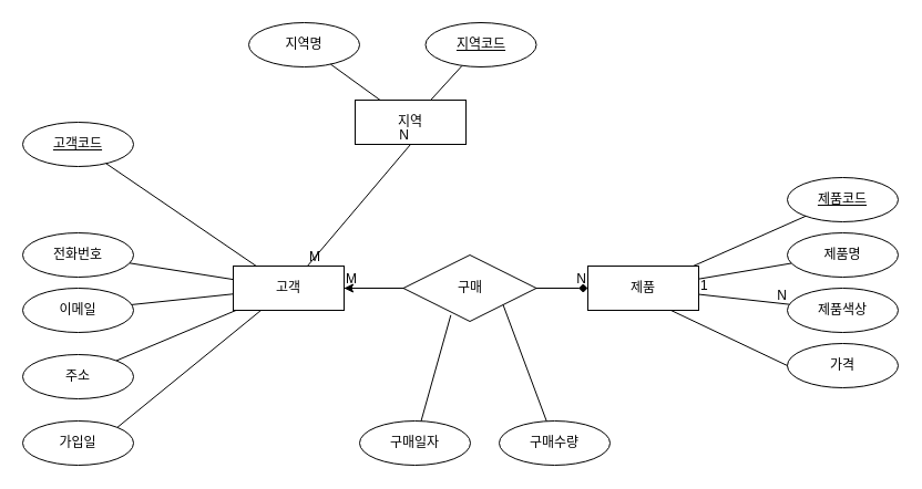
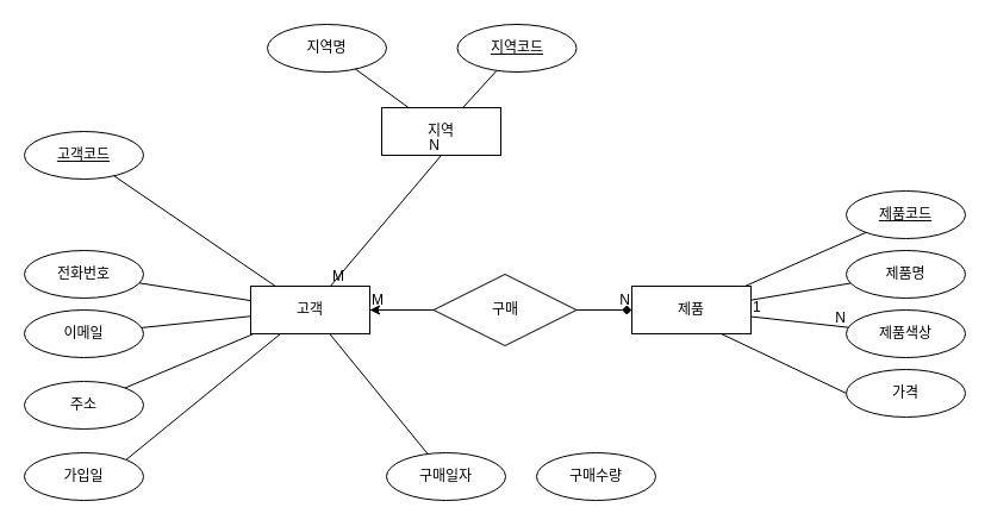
  <mxCell id="0" />
  <mxCell id="1" parent="0" />
  <mxCell id="2" value="고객" style="whiteSpace=wrap;html=1;align=center;" vertex="1" parent="1"><mxGeometry x="210" y="240" width="100" height="40" as="geometry" /></mxCell>
  <mxCell id="3" value="제품" style="whiteSpace=wrap;html=1;align=center;" vertex="1" parent="1"><mxGeometry x="530" y="240" width="100" height="40" as="geometry" /></mxCell>
  <mxCell id="4" value="고객코드" style="ellipse;whiteSpace=wrap;html=1;align=center;fontStyle=4;" vertex="1" parent="1"><mxGeometry x="20" y="110" width="100" height="40" as="geometry" /></mxCell>
  <mxCell id="5" value="전화번호" style="ellipse;whiteSpace=wrap;html=1;align=center;" vertex="1" parent="1"><mxGeometry x="20" y="210" width="100" height="40" as="geometry" /></mxCell>
  <mxCell id="6" value="이메일" style="ellipse;whiteSpace=wrap;html=1;align=center;" vertex="1" parent="1"><mxGeometry x="20" y="260" width="100" height="40" as="geometry" /></mxCell>
  <mxCell id="7" value="주소" style="ellipse;whiteSpace=wrap;html=1;align=center;" vertex="1" parent="1"><mxGeometry x="20" y="320" width="100" height="40" as="geometry" /></mxCell>
  <mxCell id="8" value="가입일" style="ellipse;whiteSpace=wrap;html=1;align=center;" vertex="1" parent="1"><mxGeometry x="20" y="380" width="100" height="40" as="geometry" /></mxCell>
  <mxCell id="9" value="가격" style="ellipse;whiteSpace=wrap;html=1;align=center;" vertex="1" parent="1"><mxGeometry x="710" y="310" width="100" height="40" as="geometry" /></mxCell>
  <mxCell id="10" value="제품색상" style="ellipse;whiteSpace=wrap;html=1;align=center;" vertex="1" parent="1"><mxGeometry x="710" y="260" width="100" height="40" as="geometry" /></mxCell>
  <mxCell id="11" value="제품명" style="ellipse;whiteSpace=wrap;html=1;align=center;" vertex="1" parent="1"><mxGeometry x="710" y="210" width="100" height="40" as="geometry" /></mxCell>
  <mxCell id="12" value="제품코드" style="ellipse;whiteSpace=wrap;html=1;align=center;fontStyle=4;" vertex="1" parent="1"><mxGeometry x="710" y="160" width="100" height="40" as="geometry" /></mxCell>
  <mxCell id="13" value="구매수량" style="ellipse;whiteSpace=wrap;html=1;align=center;" vertex="1" parent="1"><mxGeometry x="450" y="380" width="100" height="40" as="geometry" /></mxCell>
  <mxCell id="14" value="구매일자" style="ellipse;whiteSpace=wrap;html=1;align=center;" vertex="1" parent="1"><mxGeometry x="324" y="380" width="100" height="40" as="geometry" /></mxCell>
  <mxCell id="15" value="지역명" style="ellipse;whiteSpace=wrap;html=1;align=center;" vertex="1" parent="1"><mxGeometry x="224" y="20" width="100" height="40" as="geometry" /></mxCell>
  <mxCell id="16" value="지역" style="whiteSpace=wrap;html=1;align=center;" vertex="1" parent="1"><mxGeometry x="320" y="90" width="100" height="40" as="geometry" /></mxCell>
  <mxCell id="17" value="" style="endArrow=diamond;html=1;rounded=0;exitX=1;exitY=0.5;exitDx=0;exitDy=0;" edge="1" parent="1" source="2" target="3"><mxGeometry relative="1" as="geometry"><mxPoint x="230" y="440" as="sourcePoint" /><mxPoint x="390" y="440" as="targetPoint" /></mxGeometry></mxCell>
  <mxCell id="18" value="M" style="resizable=0;html=1;whiteSpace=wrap;align=left;verticalAlign=bottom;" connectable="0" vertex="1" parent="17"><mxGeometry x="-1" relative="1" as="geometry" /></mxCell>
  <mxCell id="19" value="N" style="resizable=0;html=1;whiteSpace=wrap;align=right;verticalAlign=bottom;" connectable="0" vertex="1" parent="17"><mxGeometry x="1" relative="1" as="geometry" /></mxCell>
  <mxCell id="20" value="" style="edgeStyle=orthogonalEdgeStyle;rounded=0;orthogonalLoop=1;jettySize=auto;html=1;" edge="1" parent="1" source="21" target="2"><mxGeometry relative="1" as="geometry" /></mxCell>
  <mxCell id="21" value="구매" style="shape=rhombus;perimeter=rhombusPerimeter;whiteSpace=wrap;html=1;align=center;" vertex="1" parent="1"><mxGeometry x="363.5" y="230" width="120" height="60" as="geometry" /></mxCell>
  <mxCell id="22" value="" style="endArrow=none;html=1;rounded=0;" edge="1" parent="1" source="3" target="10"><mxGeometry relative="1" as="geometry"><mxPoint x="310" y="310" as="sourcePoint" /><mxPoint x="530" y="310" as="targetPoint" /></mxGeometry></mxCell>
  <mxCell id="23" value="1" style="resizable=0;html=1;whiteSpace=wrap;align=left;verticalAlign=bottom;" connectable="0" vertex="1" parent="22"><mxGeometry x="-1" relative="1" as="geometry" /></mxCell>
  <mxCell id="24" value="N" style="resizable=0;html=1;whiteSpace=wrap;align=right;verticalAlign=bottom;" connectable="0" vertex="1" parent="22"><mxGeometry x="1" relative="1" as="geometry" /></mxCell>
  <mxCell id="25" value="" style="endArrow=none;html=1;rounded=0;entryX=0.5;entryY=1;entryDx=0;entryDy=0;" edge="1" parent="1" source="2" target="16"><mxGeometry relative="1" as="geometry"><mxPoint x="230" y="440" as="sourcePoint" /><mxPoint x="390" y="440" as="targetPoint" /></mxGeometry></mxCell>
  <mxCell id="26" value="M" style="resizable=0;html=1;whiteSpace=wrap;align=left;verticalAlign=bottom;" connectable="0" vertex="1" parent="25"><mxGeometry x="-1" relative="1" as="geometry" /></mxCell>
  <mxCell id="27" value="N" style="resizable=0;html=1;whiteSpace=wrap;align=right;verticalAlign=bottom;" connectable="0" vertex="1" parent="25"><mxGeometry x="1" relative="1" as="geometry" /></mxCell>
  <mxCell id="28" value="" style="endArrow=none;html=1;rounded=0;" edge="1" parent="1" source="2" target="4"><mxGeometry relative="1" as="geometry"><mxPoint x="230" y="440" as="sourcePoint" /><mxPoint x="390" y="440" as="targetPoint" /></mxGeometry></mxCell>
  <mxCell id="29" value="" style="endArrow=none;html=1;rounded=0;" edge="1" parent="1" source="2" target="5"><mxGeometry relative="1" as="geometry"><mxPoint x="296" y="193" as="sourcePoint" /><mxPoint x="160" y="100" as="targetPoint" /></mxGeometry></mxCell>
  <mxCell id="30" value="" style="endArrow=none;html=1;rounded=0;" edge="1" parent="1" source="2" target="6"><mxGeometry relative="1" as="geometry"><mxPoint x="320" y="183" as="sourcePoint" /><mxPoint x="184" y="90" as="targetPoint" /></mxGeometry></mxCell>
  <mxCell id="31" value="" style="endArrow=none;html=1;rounded=0;" edge="1" parent="1" source="2" target="7"><mxGeometry relative="1" as="geometry"><mxPoint x="231.65" y="310.09" as="sourcePoint" /><mxPoint x="139.65" y="320.09" as="targetPoint" /></mxGeometry></mxCell>
- <mxCell id="32" value="" style="endArrow=none;html=1;rounded=0;entryX=0.357;entryY=0.905;entryDx=0;entryDy=0;entryPerimeter=0;" edge="1" parent="1" source="14" target="21"><mxGeometry relative="1" as="geometry"><mxPoint x="349.64" y="460" as="sourcePoint" /><mxPoint x="219.995" y="565.858" as="targetPoint" /></mxGeometry></mxCell>
- <mxCell id="33" value="" style="endArrow=none;html=1;rounded=0;entryX=1;entryY=1;entryDx=0;entryDy=0;" edge="1" parent="1" source="13" target="21"><mxGeometry relative="1" as="geometry"><mxPoint x="379.64" y="470" as="sourcePoint" /><mxPoint x="249.995" y="575.858" as="targetPoint" /></mxGeometry></mxCell>
+ <mxCell id="32" value="" style="endArrow=none;html=1;rounded=0;" edge="1" parent="1" source="14" target="2"><mxGeometry relative="1" as="geometry"><mxPoint x="349.64" y="460" as="sourcePoint" /><mxPoint x="219.995" y="565.858" as="targetPoint" /></mxGeometry></mxCell>
  <mxCell id="34" value="" style="endArrow=none;html=1;rounded=0;entryX=0.75;entryY=1;entryDx=0;entryDy=0;exitX=0;exitY=0.5;exitDx=0;exitDy=0;" edge="1" parent="1" source="9" target="3"><mxGeometry relative="1" as="geometry"><mxPoint x="639.5" y="445" as="sourcePoint" /><mxPoint x="600.5" y="340" as="targetPoint" /></mxGeometry></mxCell>
  <mxCell id="35" value="" style="endArrow=none;html=1;rounded=0;" edge="1" parent="1" source="11" target="3"><mxGeometry relative="1" as="geometry"><mxPoint x="695" y="355" as="sourcePoint" /><mxPoint x="590" y="305" as="targetPoint" /></mxGeometry></mxCell>
  <mxCell id="36" value="" style="endArrow=none;html=1;rounded=0;" edge="1" parent="1" source="12" target="3"><mxGeometry relative="1" as="geometry"><mxPoint x="675" y="400" as="sourcePoint" /><mxPoint x="570" y="350" as="targetPoint" /></mxGeometry></mxCell>
  <mxCell id="37" value="" style="endArrow=none;html=1;rounded=0;" edge="1" parent="1" source="15" target="16"><mxGeometry relative="1" as="geometry"><mxPoint x="652" y="130.1" as="sourcePoint" /><mxPoint x="550" y="175.1" as="targetPoint" /></mxGeometry></mxCell>
  <mxCell id="38" value="" style="endArrow=none;html=1;rounded=0;" edge="1" parent="1" source="40" target="16"><mxGeometry relative="1" as="geometry"><mxPoint x="421.43" y="58.57" as="sourcePoint" /><mxPoint x="530" y="152.5" as="targetPoint" /></mxGeometry></mxCell>
  <mxCell id="39" value="" style="endArrow=none;html=1;rounded=0;exitX=0.25;exitY=1;exitDx=0;exitDy=0;entryX=1;entryY=0;entryDx=0;entryDy=0;" edge="1" parent="1" source="2" target="8"><mxGeometry relative="1" as="geometry"><mxPoint x="247.56" y="330" as="sourcePoint" /><mxPoint x="139.56" y="376" as="targetPoint" /></mxGeometry></mxCell>
  <mxCell id="40" value="지역코드" style="ellipse;whiteSpace=wrap;html=1;align=center;fontStyle=4;" vertex="1" parent="1"><mxGeometry x="383.5" y="20" width="100" height="40" as="geometry" /></mxCell>
